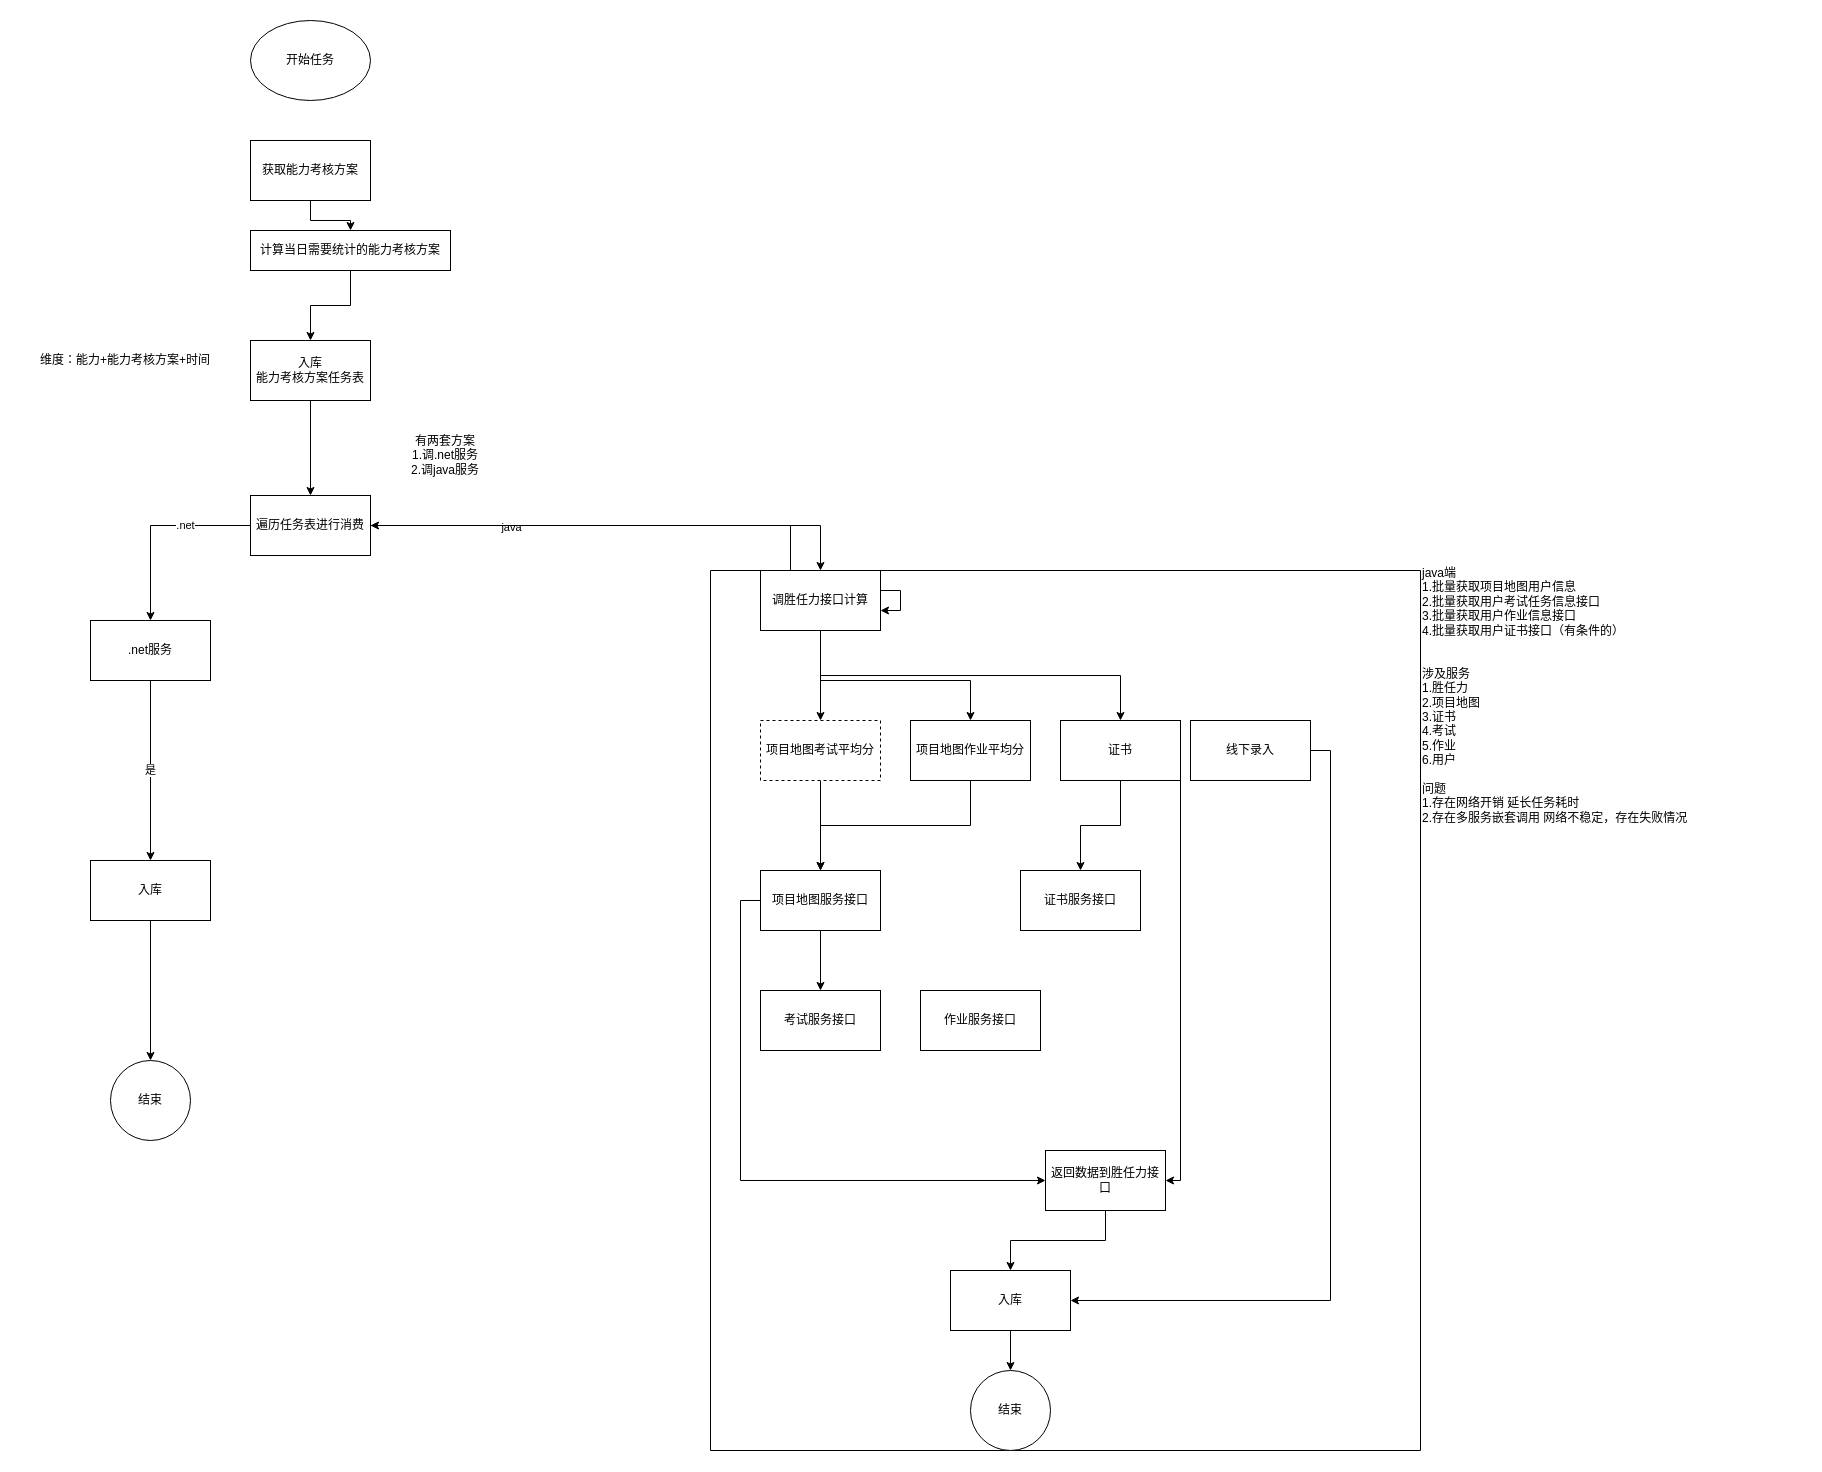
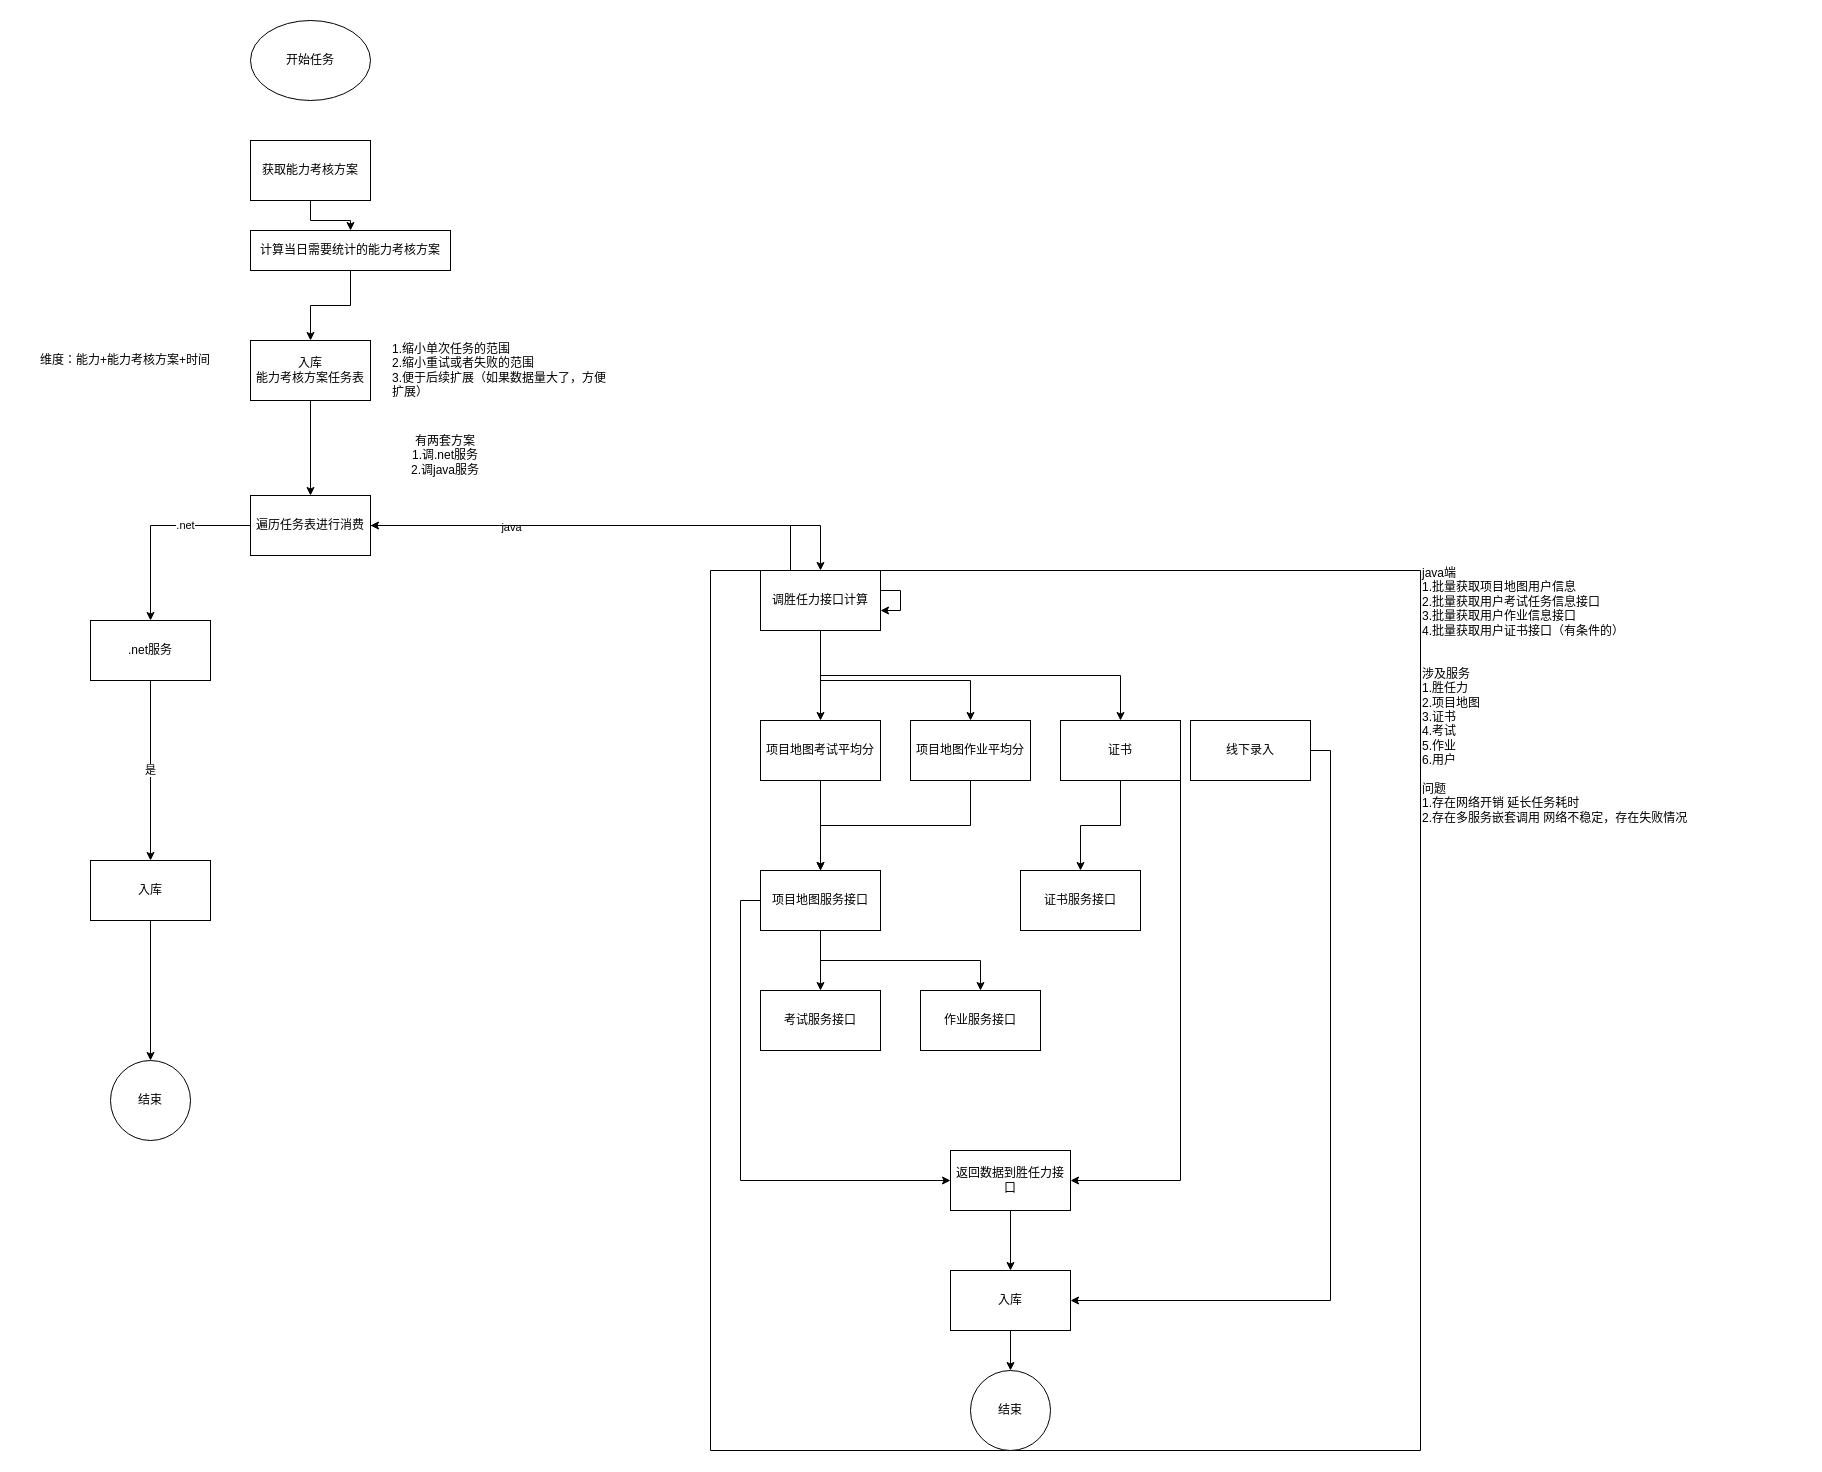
  <mxCell id="0" />
  <mxCell id="1" parent="0" />
  <mxCell id="2" value="开始任务" style="ellipse;whiteSpace=wrap;html=1;" parent="1" vertex="1"><mxGeometry x="250" y="20" width="120" height="80" as="geometry" /></mxCell>
  <mxCell id="3" style="edgeStyle=orthogonalEdgeStyle;rounded=0;orthogonalLoop=1;jettySize=auto;html=1;exitX=0.5;exitY=1;exitDx=0;exitDy=0;" parent="1" source="4" target="6" edge="1"><mxGeometry relative="1" as="geometry" /></mxCell>
  <mxCell id="4" value="获取能力考核方案" style="rounded=0;whiteSpace=wrap;html=1;" parent="1" vertex="1"><mxGeometry x="250" y="140" width="120" height="60" as="geometry" /></mxCell>
  <mxCell id="5" style="edgeStyle=orthogonalEdgeStyle;rounded=0;orthogonalLoop=1;jettySize=auto;html=1;exitX=0.5;exitY=1;exitDx=0;exitDy=0;" parent="1" source="6" target="8" edge="1"><mxGeometry relative="1" as="geometry" /></mxCell>
  <mxCell id="6" value="计算当日需要统计的能力考核方案" style="rounded=0;whiteSpace=wrap;html=1;" parent="1" vertex="1"><mxGeometry x="250" y="230" width="200" height="40" as="geometry" /></mxCell>
  <mxCell id="7" style="edgeStyle=orthogonalEdgeStyle;rounded=0;orthogonalLoop=1;jettySize=auto;html=1;exitX=0.5;exitY=1;exitDx=0;exitDy=0;" parent="1" source="8" target="14" edge="1"><mxGeometry relative="1" as="geometry" /></mxCell>
  <mxCell id="8" value="入库&lt;br&gt;能力考核方案任务表" style="rounded=0;whiteSpace=wrap;html=1;" parent="1" vertex="1"><mxGeometry x="250" y="340" width="120" height="60" as="geometry" /></mxCell>
+ <mxCell id="9" value="1.缩小单次任务的范围&lt;br&gt;2.缩小重试或者失败的范围&lt;br&gt;3.便于后续扩展（如果数据量大了，方便扩展）" style="text;html=1;strokeColor=none;fillColor=none;align=left;verticalAlign=middle;whiteSpace=wrap;rounded=0;" parent="1" vertex="1"><mxGeometry x="390" y="340" width="220" height="60" as="geometry" /></mxCell>
  <mxCell id="10" style="edgeStyle=orthogonalEdgeStyle;rounded=0;orthogonalLoop=1;jettySize=auto;html=1;" parent="1" source="14" target="19" edge="1"><mxGeometry relative="1" as="geometry" /></mxCell>
  <mxCell id="11" value=".net" style="edgeLabel;html=1;align=center;verticalAlign=middle;resizable=0;points=[];" parent="10" vertex="1" connectable="0"><mxGeometry x="-0.319" y="-1" relative="1" as="geometry"><mxPoint as="offset" /></mxGeometry></mxCell>
  <mxCell id="12" style="edgeStyle=orthogonalEdgeStyle;rounded=0;orthogonalLoop=1;jettySize=auto;html=1;exitX=1;exitY=0.5;exitDx=0;exitDy=0;" parent="1" source="14" target="47" edge="1"><mxGeometry relative="1" as="geometry" /></mxCell>
  <mxCell id="13" value="java" style="edgeLabel;html=1;align=center;verticalAlign=middle;resizable=0;points=[];" parent="12" vertex="1" connectable="0"><mxGeometry x="-0.434" y="-1" relative="1" as="geometry"><mxPoint as="offset" /></mxGeometry></mxCell>
  <mxCell id="14" value="遍历任务表进行消费" style="rounded=0;whiteSpace=wrap;html=1;" parent="1" vertex="1"><mxGeometry x="250" y="495" width="120" height="60" as="geometry" /></mxCell>
  <mxCell id="15" value="维度：能力+能力考核方案+时间" style="text;html=1;strokeColor=none;fillColor=none;align=center;verticalAlign=middle;whiteSpace=wrap;rounded=0;" parent="1" vertex="1"><mxGeometry x="20" y="350" width="210" height="20" as="geometry" /></mxCell>
  <mxCell id="16" style="edgeStyle=orthogonalEdgeStyle;rounded=0;orthogonalLoop=1;jettySize=auto;html=1;exitX=0.5;exitY=1;exitDx=0;exitDy=0;" parent="1" source="47" target="26" edge="1"><mxGeometry relative="1" as="geometry" /></mxCell>
  <mxCell id="17" style="edgeStyle=orthogonalEdgeStyle;rounded=0;orthogonalLoop=1;jettySize=auto;html=1;" parent="1" source="47" target="28" edge="1"><mxGeometry relative="1" as="geometry"><Array as="points"><mxPoint x="820" y="680" /><mxPoint x="970" y="680" /></Array></mxGeometry></mxCell>
  <mxCell id="18" style="edgeStyle=orthogonalEdgeStyle;rounded=0;orthogonalLoop=1;jettySize=auto;html=1;exitX=0.5;exitY=1;exitDx=0;exitDy=0;entryX=0.5;entryY=0;entryDx=0;entryDy=0;" parent="1" source="47" target="33" edge="1"><mxGeometry relative="1" as="geometry" /></mxCell>
  <mxCell id="19" value=".net服务" style="rounded=0;whiteSpace=wrap;html=1;" parent="1" vertex="1"><mxGeometry x="90" y="620" width="120" height="60" as="geometry" /></mxCell>
  <mxCell id="20" value="是" style="edgeStyle=orthogonalEdgeStyle;rounded=0;orthogonalLoop=1;jettySize=auto;html=1;exitX=0.5;exitY=1;exitDx=0;exitDy=0;" parent="1" source="19" target="22" edge="1"><mxGeometry relative="1" as="geometry"><mxPoint x="150" y="790" as="sourcePoint" /></mxGeometry></mxCell>
  <mxCell id="21" style="edgeStyle=orthogonalEdgeStyle;rounded=0;orthogonalLoop=1;jettySize=auto;html=1;exitX=0.5;exitY=1;exitDx=0;exitDy=0;entryX=0.5;entryY=0;entryDx=0;entryDy=0;" edge="1" parent="1" source="22" target="23"><mxGeometry relative="1" as="geometry" /></mxCell>
  <mxCell id="22" value="入库" style="rounded=0;whiteSpace=wrap;html=1;" parent="1" vertex="1"><mxGeometry x="90" y="860" width="120" height="60" as="geometry" /></mxCell>
  <mxCell id="23" value="结束" style="ellipse;whiteSpace=wrap;html=1;aspect=fixed;" parent="1" vertex="1"><mxGeometry x="110" y="1060" width="80" height="80" as="geometry" /></mxCell>
  <mxCell id="24" value="有两套方案&lt;br&gt;1.调.net服务&lt;br&gt;2.调java服务" style="text;html=1;strokeColor=none;fillColor=none;align=center;verticalAlign=middle;whiteSpace=wrap;rounded=0;" parent="1" vertex="1"><mxGeometry x="370" y="430" width="150" height="50" as="geometry" /></mxCell>
  <mxCell id="25" style="edgeStyle=orthogonalEdgeStyle;rounded=0;orthogonalLoop=1;jettySize=auto;html=1;exitX=0.5;exitY=1;exitDx=0;exitDy=0;" parent="1" source="26" target="37" edge="1"><mxGeometry relative="1" as="geometry" /></mxCell>
- <mxCell id="26" value="项目地图考试平均分" style="rounded=0;whiteSpace=wrap;html=1;dashed=1;" parent="1" vertex="1"><mxGeometry x="760" y="720" width="120" height="60" as="geometry" /></mxCell>
+ <mxCell id="26" value="项目地图考试平均分" style="rounded=0;whiteSpace=wrap;html=1;" parent="1" vertex="1"><mxGeometry x="760" y="720" width="120" height="60" as="geometry" /></mxCell>
  <mxCell id="27" style="edgeStyle=orthogonalEdgeStyle;rounded=0;orthogonalLoop=1;jettySize=auto;html=1;exitX=0.5;exitY=1;exitDx=0;exitDy=0;entryX=0.5;entryY=0;entryDx=0;entryDy=0;" parent="1" source="28" target="37" edge="1"><mxGeometry relative="1" as="geometry" /></mxCell>
  <mxCell id="28" value="项目地图作业平均分" style="rounded=0;whiteSpace=wrap;html=1;" parent="1" vertex="1"><mxGeometry x="910" y="720" width="120" height="60" as="geometry" /></mxCell>
  <mxCell id="29" style="edgeStyle=orthogonalEdgeStyle;rounded=0;orthogonalLoop=1;jettySize=auto;html=1;exitX=1;exitY=0.5;exitDx=0;exitDy=0;entryX=1;entryY=0.5;entryDx=0;entryDy=0;" parent="1" source="30" target="44" edge="1"><mxGeometry relative="1" as="geometry" /></mxCell>
  <mxCell id="30" value="线下录入" style="rounded=0;whiteSpace=wrap;html=1;" parent="1" vertex="1"><mxGeometry x="1190" y="720" width="120" height="60" as="geometry" /></mxCell>
  <mxCell id="31" style="edgeStyle=orthogonalEdgeStyle;rounded=0;orthogonalLoop=1;jettySize=auto;html=1;exitX=0.5;exitY=1;exitDx=0;exitDy=0;" parent="1" source="33" target="40" edge="1"><mxGeometry relative="1" as="geometry" /></mxCell>
  <mxCell id="32" style="edgeStyle=orthogonalEdgeStyle;rounded=0;orthogonalLoop=1;jettySize=auto;html=1;exitX=1;exitY=0.5;exitDx=0;exitDy=0;entryX=1;entryY=0.5;entryDx=0;entryDy=0;" parent="1" source="33" target="42" edge="1"><mxGeometry relative="1" as="geometry"><Array as="points"><mxPoint x="1180" y="1180" /></Array></mxGeometry></mxCell>
  <mxCell id="33" value="证书" style="rounded=0;whiteSpace=wrap;html=1;" parent="1" vertex="1"><mxGeometry x="1060" y="720" width="120" height="60" as="geometry" /></mxCell>
  <mxCell id="34" style="edgeStyle=orthogonalEdgeStyle;rounded=0;orthogonalLoop=1;jettySize=auto;html=1;exitX=0.5;exitY=1;exitDx=0;exitDy=0;" parent="1" source="37" target="38" edge="1"><mxGeometry relative="1" as="geometry" /></mxCell>
+ <mxCell id="35" style="edgeStyle=orthogonalEdgeStyle;rounded=0;orthogonalLoop=1;jettySize=auto;html=1;exitX=0.5;exitY=1;exitDx=0;exitDy=0;entryX=0.5;entryY=0;entryDx=0;entryDy=0;" parent="1" source="37" target="39" edge="1"><mxGeometry relative="1" as="geometry" /></mxCell>
  <mxCell id="36" style="edgeStyle=orthogonalEdgeStyle;rounded=0;orthogonalLoop=1;jettySize=auto;html=1;exitX=0;exitY=0.5;exitDx=0;exitDy=0;entryX=0;entryY=0.5;entryDx=0;entryDy=0;" parent="1" source="37" target="42" edge="1"><mxGeometry relative="1" as="geometry" /></mxCell>
  <mxCell id="37" value="项目地图服务接口" style="rounded=0;whiteSpace=wrap;html=1;" parent="1" vertex="1"><mxGeometry x="760" y="870" width="120" height="60" as="geometry" /></mxCell>
  <mxCell id="38" value="考试服务接口" style="rounded=0;whiteSpace=wrap;html=1;" parent="1" vertex="1"><mxGeometry x="760" y="990" width="120" height="60" as="geometry" /></mxCell>
  <mxCell id="39" value="作业服务接口" style="rounded=0;whiteSpace=wrap;html=1;" parent="1" vertex="1"><mxGeometry x="920" y="990" width="120" height="60" as="geometry" /></mxCell>
  <mxCell id="40" value="证书服务接口" style="rounded=0;whiteSpace=wrap;html=1;" parent="1" vertex="1"><mxGeometry x="1020" y="870" width="120" height="60" as="geometry" /></mxCell>
  <mxCell id="41" style="edgeStyle=orthogonalEdgeStyle;rounded=0;orthogonalLoop=1;jettySize=auto;html=1;exitX=0.5;exitY=1;exitDx=0;exitDy=0;" parent="1" source="42" target="44" edge="1"><mxGeometry relative="1" as="geometry" /></mxCell>
- <mxCell id="42" value="返回数据到胜任力接口" style="rounded=0;whiteSpace=wrap;html=1;" parent="1" vertex="1"><mxGeometry x="1045" y="1150" width="120" height="60" as="geometry" /></mxCell>
+ <mxCell id="42" value="返回数据到胜任力接口" style="rounded=0;whiteSpace=wrap;html=1;" parent="1" vertex="1"><mxGeometry x="950" y="1150" width="120" height="60" as="geometry" /></mxCell>
  <mxCell id="43" style="edgeStyle=orthogonalEdgeStyle;rounded=0;orthogonalLoop=1;jettySize=auto;html=1;exitX=0.5;exitY=1;exitDx=0;exitDy=0;" parent="1" source="44" target="46" edge="1"><mxGeometry relative="1" as="geometry" /></mxCell>
  <mxCell id="44" value="入库" style="rounded=0;whiteSpace=wrap;html=1;" parent="1" vertex="1"><mxGeometry x="950" y="1270" width="120" height="60" as="geometry" /></mxCell>
  <mxCell id="45" value="" style="swimlane;startSize=0;" parent="1" vertex="1"><mxGeometry x="710" y="570" width="710" height="880" as="geometry" /></mxCell>
  <mxCell id="46" value="结束" style="ellipse;whiteSpace=wrap;html=1;aspect=fixed;" parent="45" vertex="1"><mxGeometry x="260" y="800" width="80" height="80" as="geometry" /></mxCell>
  <mxCell id="47" value="调胜任力接口计算" style="rounded=0;whiteSpace=wrap;html=1;" parent="45" vertex="1"><mxGeometry x="50" width="120" height="60" as="geometry" /></mxCell>
  <mxCell id="48" style="edgeStyle=orthogonalEdgeStyle;rounded=0;orthogonalLoop=1;jettySize=auto;html=1;" parent="45" source="47" target="47" edge="1"><mxGeometry relative="1" as="geometry" /></mxCell>
  <mxCell id="49" style="edgeStyle=orthogonalEdgeStyle;rounded=0;orthogonalLoop=1;jettySize=auto;html=1;exitX=0.25;exitY=0;exitDx=0;exitDy=0;entryX=1;entryY=0.5;entryDx=0;entryDy=0;" parent="1" source="47" target="14" edge="1"><mxGeometry relative="1" as="geometry" /></mxCell>
  <mxCell id="50" value="java端&lt;br&gt;1.批量获取项目地图用户信息&lt;br&gt;2.批量获取用户考试任务信息接口&lt;br&gt;3.批量获取用户作业信息接口&lt;br&gt;4.批量获取用户证书接口（有条件的）&lt;br&gt;&lt;br&gt;&lt;br&gt;涉及服务&lt;br&gt;1.胜任力&lt;br&gt;2.项目地图&lt;br&gt;3.证书&lt;br&gt;4.考试&lt;br&gt;5.作业&lt;br&gt;6.用户&lt;br&gt;&lt;br&gt;问题&lt;br&gt;1.存在网络开销 延长任务耗时&lt;br&gt;2.存在多服务嵌套调用 网络不稳定，存在失败情况" style="text;html=1;strokeColor=none;fillColor=none;align=left;verticalAlign=middle;whiteSpace=wrap;rounded=0;" parent="1" vertex="1"><mxGeometry x="1420" y="570" width="380" height="250" as="geometry" /></mxCell>
